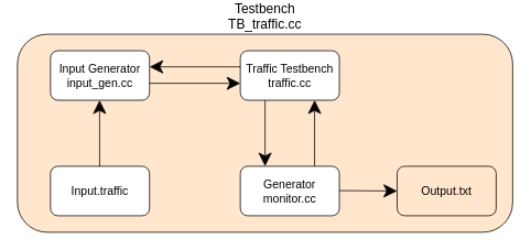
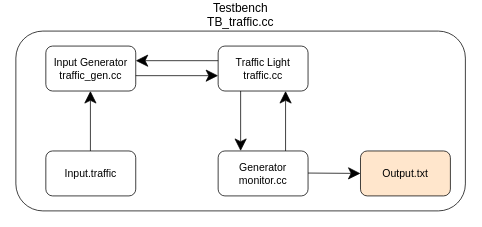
  <mxCell id="0" />
  <mxCell id="1" parent="0" />
- <mxCell id="2" value="&lt;font style=&quot;font-size: 16px&quot;&gt;Testbench&lt;br&gt;TB_traffic.cc&lt;br&gt;&lt;/font&gt;" style="rounded=1;whiteSpace=wrap;html=1;hachureGap=4;pointerEvents=0;align=center;labelPosition=center;verticalLabelPosition=top;verticalAlign=bottom;fillColor=#ffe6cc;" vertex="1" parent="1"><mxGeometry x="20" y="20" width="600" height="240" as="geometry" /></mxCell>
- <mxCell id="3" value="&lt;font style=&quot;font-size: 14px&quot;&gt;Traffic Testbench&lt;br&gt;traffic.cc&lt;/font&gt;" style="rounded=1;whiteSpace=wrap;html=1;hachureGap=4;pointerEvents=0;" vertex="1" parent="1"><mxGeometry x="290" y="40" width="120" height="60" as="geometry" /></mxCell>
- <mxCell id="4" value="&lt;font style=&quot;font-size: 14px&quot;&gt;Input Generator&lt;br&gt;input_gen.cc&lt;/font&gt;" style="rounded=1;whiteSpace=wrap;html=1;hachureGap=4;pointerEvents=0;" vertex="1" parent="1"><mxGeometry x="60" y="40" width="120" height="60" as="geometry" /></mxCell>
+ <mxCell id="2" value="&lt;font style=&quot;font-size: 16px&quot;&gt;Testbench&lt;br&gt;TB_traffic.cc&lt;br&gt;&lt;/font&gt;" style="rounded=1;whiteSpace=wrap;html=1;hachureGap=4;pointerEvents=0;align=center;labelPosition=center;verticalLabelPosition=top;verticalAlign=bottom;" vertex="1" parent="1"><mxGeometry x="20" y="20" width="600" height="240" as="geometry" /></mxCell>
+ <mxCell id="3" value="&lt;font style=&quot;font-size: 14px&quot;&gt;Traffic Light&lt;br&gt;traffic.cc&lt;/font&gt;" style="rounded=1;whiteSpace=wrap;html=1;hachureGap=4;pointerEvents=0;" vertex="1" parent="1"><mxGeometry x="290" y="40" width="120" height="60" as="geometry" /></mxCell>
+ <mxCell id="4" value="&lt;font style=&quot;font-size: 14px&quot;&gt;Input Generator&lt;br&gt;traffic_gen.cc&lt;/font&gt;" style="rounded=1;whiteSpace=wrap;html=1;hachureGap=4;pointerEvents=0;" vertex="1" parent="1"><mxGeometry x="60" y="40" width="120" height="60" as="geometry" /></mxCell>
  <mxCell id="5" value="&lt;font style=&quot;font-size: 14px&quot;&gt;Generator&lt;br&gt;monitor.cc&lt;/font&gt;" style="rounded=1;whiteSpace=wrap;html=1;hachureGap=4;pointerEvents=0;" vertex="1" parent="1"><mxGeometry x="290" y="180" width="120" height="60" as="geometry" /></mxCell>
  <mxCell id="6" value="" style="endArrow=classic;html=1;startSize=14;endSize=14;sourcePerimeterSpacing=8;targetPerimeterSpacing=8;" edge="1" parent="1"><mxGeometry width="50" height="50" relative="1" as="geometry"><mxPoint x="180" y="79.5" as="sourcePoint" /><mxPoint x="290" y="79.5" as="targetPoint" /></mxGeometry></mxCell>
  <mxCell id="7" value="" style="endArrow=classic;html=1;startSize=14;endSize=14;sourcePerimeterSpacing=8;targetPerimeterSpacing=8;" edge="1" parent="1"><mxGeometry width="50" height="50" relative="1" as="geometry"><mxPoint x="290" y="59.5" as="sourcePoint" /><mxPoint x="180" y="59.5" as="targetPoint" /></mxGeometry></mxCell>
  <mxCell id="8" value="" style="endArrow=classic;html=1;startSize=14;endSize=14;sourcePerimeterSpacing=8;targetPerimeterSpacing=8;" edge="1" parent="1"><mxGeometry width="50" height="50" relative="1" as="geometry"><mxPoint x="320" y="100" as="sourcePoint" /><mxPoint x="320" y="180" as="targetPoint" /></mxGeometry></mxCell>
  <mxCell id="9" value="" style="endArrow=classic;html=1;startSize=14;endSize=14;sourcePerimeterSpacing=8;targetPerimeterSpacing=8;" edge="1" parent="1"><mxGeometry width="50" height="50" relative="1" as="geometry"><mxPoint x="380" y="180" as="sourcePoint" /><mxPoint x="380" y="100" as="targetPoint" /></mxGeometry></mxCell>
  <mxCell id="10" value="&lt;font style=&quot;font-size: 14px&quot;&gt;Input.traffic&lt;/font&gt;" style="rounded=1;whiteSpace=wrap;html=1;hachureGap=4;pointerEvents=0;align=center;" vertex="1" parent="1"><mxGeometry x="60" y="180" width="120" height="60" as="geometry" /></mxCell>
  <mxCell id="11" value="" style="endArrow=classic;html=1;startSize=14;endSize=14;sourcePerimeterSpacing=8;targetPerimeterSpacing=8;" edge="1" parent="1"><mxGeometry width="50" height="50" relative="1" as="geometry"><mxPoint x="119.5" y="180" as="sourcePoint" /><mxPoint x="119.5" y="100" as="targetPoint" /></mxGeometry></mxCell>
  <mxCell id="12" value="&lt;font style=&quot;font-size: 14px&quot;&gt;Output.txt&lt;/font&gt;" style="rounded=1;whiteSpace=wrap;html=1;hachureGap=4;pointerEvents=0;align=center;fillColor=#ffe6cc;" vertex="1" parent="1"><mxGeometry x="480" y="180" width="120" height="60" as="geometry" /></mxCell>
  <mxCell id="13" value="" style="endArrow=classic;html=1;startSize=14;endSize=14;sourcePerimeterSpacing=8;targetPerimeterSpacing=8;" edge="1" parent="1"><mxGeometry width="50" height="50" relative="1" as="geometry"><mxPoint x="410" y="209.5" as="sourcePoint" /><mxPoint x="480" y="210" as="targetPoint" /></mxGeometry></mxCell>
